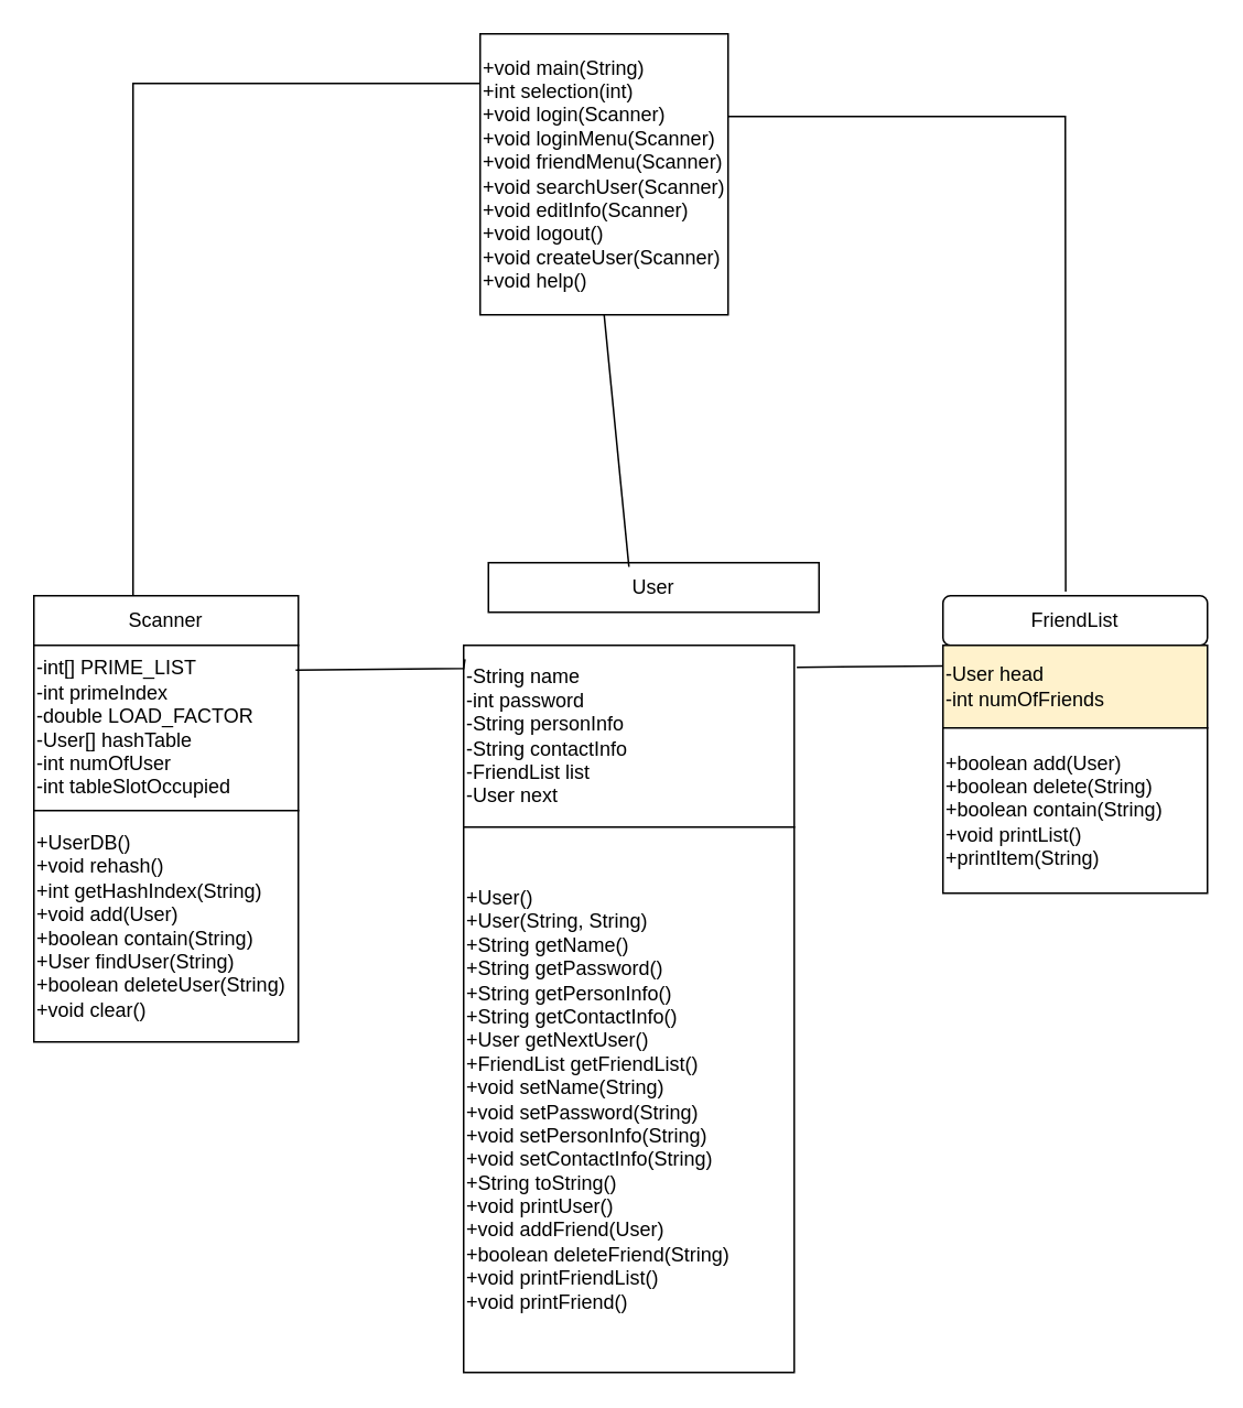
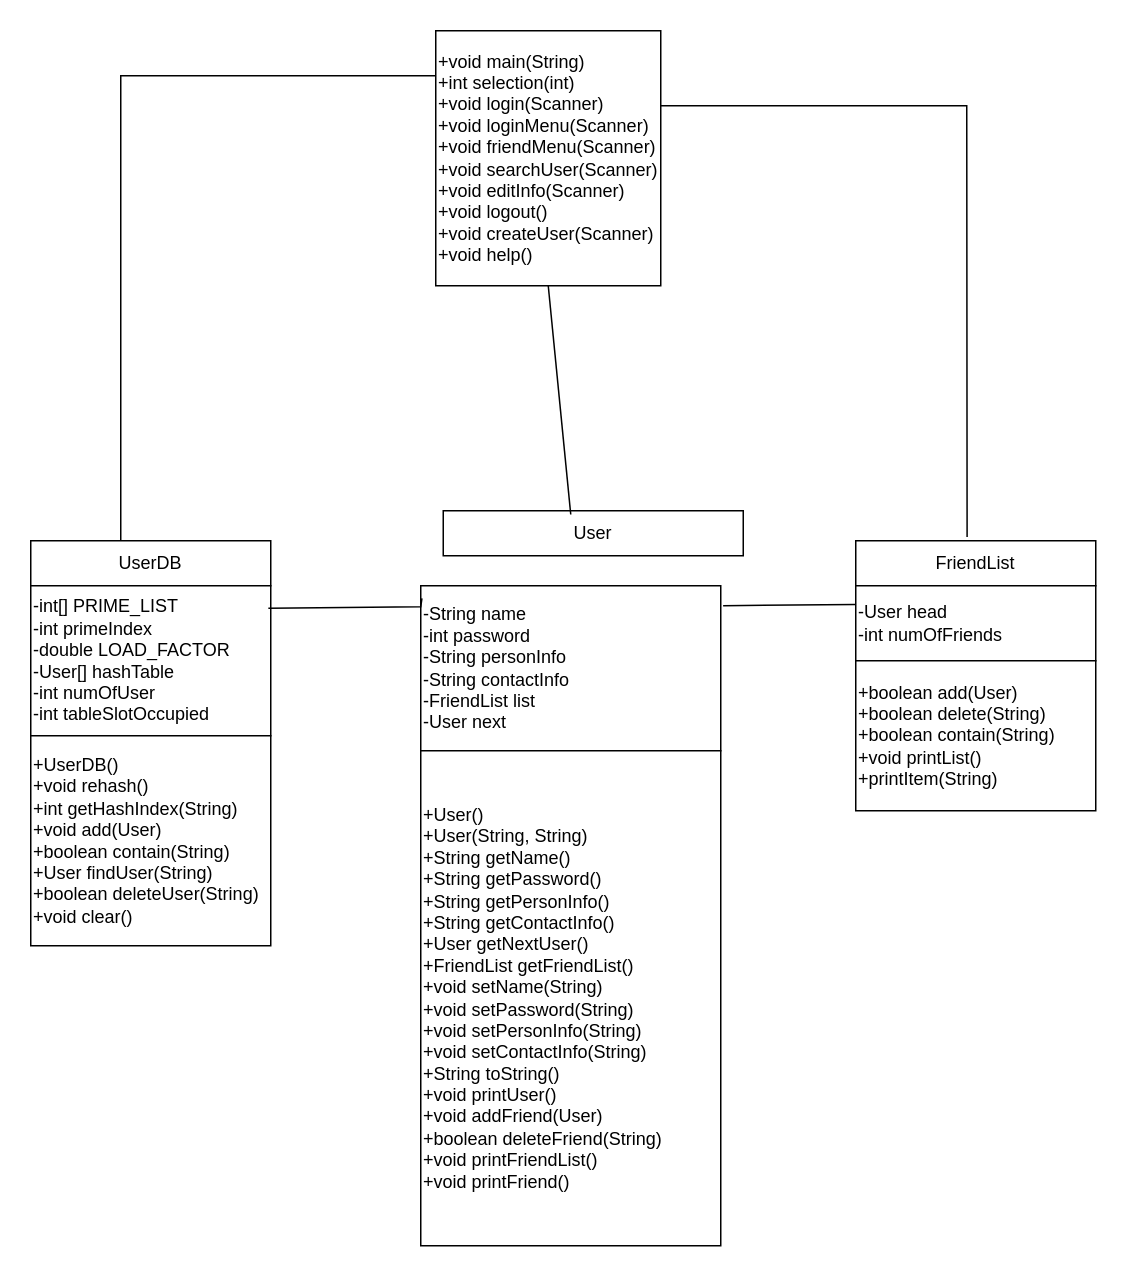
  <mxCell id="0" />
  <mxCell id="1" parent="0" />
  <mxCell id="2" value="+void main(String)&lt;div&gt;+int selection(int)&lt;/div&gt;&lt;div&gt;+void login(Scanner)&lt;/div&gt;&lt;div&gt;+void loginMenu(Scanner)&lt;/div&gt;&lt;div&gt;+void friendMenu(Scanner)&lt;/div&gt;&lt;div&gt;+void searchUser(Scanner)&lt;/div&gt;&lt;div&gt;+void editInfo(Scanner)&lt;/div&gt;&lt;div&gt;+void logout()&lt;/div&gt;&lt;div&gt;+void createUser(Scanner)&lt;/div&gt;&lt;div&gt;+void help()&lt;/div&gt;" style="rounded=0;whiteSpace=wrap;html=1;align=left;" parent="1" vertex="1"><mxGeometry x="290" y="20" width="150" height="170" as="geometry" /></mxCell>
  <mxCell id="3" value="User" style="rounded=0;whiteSpace=wrap;html=1;" parent="1" vertex="1"><mxGeometry x="295" y="340" width="200" height="30" as="geometry" /></mxCell>
  <mxCell id="4" value="-String name&lt;div&gt;-int password&lt;/div&gt;&lt;div&gt;-String personInfo&lt;/div&gt;&lt;div&gt;-String contactInfo&lt;/div&gt;&lt;div&gt;-FriendList list&lt;/div&gt;&lt;div&gt;-User next&lt;/div&gt;" style="rounded=0;whiteSpace=wrap;html=1;align=left;" parent="1" vertex="1"><mxGeometry x="280" y="390" width="200" height="110" as="geometry" /></mxCell>
  <mxCell id="5" value="&lt;div&gt;+User()&lt;/div&gt;&lt;div&gt;+User(String, String)&lt;/div&gt;+String getName()&lt;div&gt;+String getPassword()&lt;/div&gt;&lt;div&gt;+String getPersonInfo()&lt;/div&gt;&lt;div&gt;+String getContactInfo()&lt;/div&gt;&lt;div&gt;+User getNextUser()&lt;/div&gt;&lt;div&gt;+FriendList getFriendList()&lt;/div&gt;&lt;div&gt;+void setName(String)&lt;/div&gt;&lt;div&gt;+void setPassword(String)&lt;/div&gt;&lt;div&gt;+void setPersonInfo(String)&lt;/div&gt;&lt;div&gt;+void setContactInfo(String)&lt;/div&gt;&lt;div&gt;+String toString()&lt;/div&gt;&lt;div&gt;+void printUser()&lt;/div&gt;&lt;div&gt;+void addFriend(User)&lt;/div&gt;&lt;div&gt;+boolean deleteFriend(String)&lt;/div&gt;&lt;div&gt;+void printFriendList()&lt;/div&gt;&lt;div&gt;+void printFriend()&lt;/div&gt;" style="rounded=0;whiteSpace=wrap;html=1;align=left;" parent="1" vertex="1"><mxGeometry x="280" y="500" width="200" height="330" as="geometry" /></mxCell>
- <mxCell id="6" value="FriendList" style="whiteSpace=wrap;html=1;rounded=1;" vertex="1" parent="1"><mxGeometry x="570" y="360" width="160" height="30" as="geometry" /></mxCell>
- <mxCell id="7" value="-User head&lt;div&gt;-int numOfFriends&lt;/div&gt;" style="rounded=0;whiteSpace=wrap;html=1;align=left;fillColor=#fff2cc;" vertex="1" parent="1"><mxGeometry x="570" y="390" width="160" height="50" as="geometry" /></mxCell>
+ <mxCell id="6" value="FriendList" style="rounded=0;whiteSpace=wrap;html=1;" vertex="1" parent="1"><mxGeometry x="570" y="360" width="160" height="30" as="geometry" /></mxCell>
+ <mxCell id="7" value="-User head&lt;div&gt;-int numOfFriends&lt;/div&gt;" style="rounded=0;whiteSpace=wrap;html=1;align=left;" vertex="1" parent="1"><mxGeometry x="570" y="390" width="160" height="50" as="geometry" /></mxCell>
  <mxCell id="8" value="+boolean add(User)&lt;div&gt;+boolean delete(String)&lt;/div&gt;&lt;div style=&quot;&quot;&gt;+boolean contain(String)&lt;/div&gt;&lt;div style=&quot;&quot;&gt;+void printList()&lt;/div&gt;&lt;div style=&quot;&quot;&gt;+printItem(String)&lt;/div&gt;" style="rounded=0;whiteSpace=wrap;html=1;align=left;" vertex="1" parent="1"><mxGeometry x="570" y="440" width="160" height="100" as="geometry" /></mxCell>
- <mxCell id="9" value="Scanner" style="rounded=0;whiteSpace=wrap;html=1;" vertex="1" parent="1"><mxGeometry x="20" y="360" width="160" height="30" as="geometry" /></mxCell>
+ <mxCell id="9" value="UserDB" style="rounded=0;whiteSpace=wrap;html=1;" vertex="1" parent="1"><mxGeometry x="20" y="360" width="160" height="30" as="geometry" /></mxCell>
  <mxCell id="10" value="-int[] PRIME_LIST&lt;div&gt;-int primeIndex&lt;/div&gt;&lt;div&gt;-double LOAD_FACTOR&lt;/div&gt;&lt;div&gt;-User[] hashTable&lt;/div&gt;&lt;div&gt;-int numOfUser&lt;/div&gt;&lt;div&gt;-int tableSlotOccupied&lt;/div&gt;" style="rounded=0;whiteSpace=wrap;html=1;align=left;" vertex="1" parent="1"><mxGeometry x="20" y="390" width="160" height="100" as="geometry" /></mxCell>
  <mxCell id="11" value="+UserDB()&lt;div&gt;+void rehash()&lt;/div&gt;&lt;div&gt;+int getHashIndex(String)&lt;/div&gt;&lt;div&gt;+void add(User)&lt;/div&gt;&lt;div&gt;+boolean contain(String)&lt;/div&gt;&lt;div&gt;+User findUser(String)&lt;/div&gt;&lt;div&gt;+boolean deleteUser(String)&lt;/div&gt;&lt;div&gt;+void clear()&lt;/div&gt;" style="rounded=0;whiteSpace=wrap;html=1;align=left;" vertex="1" parent="1"><mxGeometry x="20" y="490" width="160" height="140" as="geometry" /></mxCell>
  <mxCell id="12" value="" style="endArrow=none;html=1;rounded=0;exitX=0.99;exitY=0.15;exitDx=0;exitDy=0;exitPerimeter=0;entryX=0.004;entryY=0.076;entryDx=0;entryDy=0;entryPerimeter=0;" edge="1" parent="1" source="10" target="4"><mxGeometry width="50" height="50" relative="1" as="geometry"><mxPoint x="220" y="360" as="sourcePoint" /><mxPoint x="350" y="200" as="targetPoint" /><Array as="points"><mxPoint x="280" y="404" /></Array></mxGeometry></mxCell>
  <mxCell id="13" value="" style="endArrow=none;html=1;rounded=0;entryX=0;entryY=0.25;entryDx=0;entryDy=0;exitX=1.008;exitY=0.121;exitDx=0;exitDy=0;exitPerimeter=0;" edge="1" parent="1" source="4" target="7"><mxGeometry width="50" height="50" relative="1" as="geometry"><mxPoint x="290" y="450" as="sourcePoint" /><mxPoint x="340" y="400" as="targetPoint" /><Array as="points" /></mxGeometry></mxCell>
  <mxCell id="14" value="" style="endArrow=none;html=1;rounded=0;exitX=0.375;exitY=0;exitDx=0;exitDy=0;exitPerimeter=0;" edge="1" parent="1" source="9"><mxGeometry width="50" height="50" relative="1" as="geometry"><mxPoint x="80" y="50" as="sourcePoint" /><mxPoint x="290" y="50" as="targetPoint" /><Array as="points"><mxPoint x="80" y="50" /></Array></mxGeometry></mxCell>
  <mxCell id="15" value="" style="endArrow=none;html=1;rounded=0;entryX=0.464;entryY=-0.083;entryDx=0;entryDy=0;entryPerimeter=0;" edge="1" parent="1" target="6"><mxGeometry width="50" height="50" relative="1" as="geometry"><mxPoint x="440" y="70" as="sourcePoint" /><mxPoint x="490" y="20" as="targetPoint" /><Array as="points"><mxPoint x="644" y="70" /></Array></mxGeometry></mxCell>
  <mxCell id="16" value="" style="endArrow=none;html=1;rounded=0;entryX=0.5;entryY=1;entryDx=0;entryDy=0;exitX=0.425;exitY=0.083;exitDx=0;exitDy=0;exitPerimeter=0;" edge="1" parent="1" source="3" target="2"><mxGeometry width="50" height="50" relative="1" as="geometry"><mxPoint x="290" y="280" as="sourcePoint" /><mxPoint x="340" y="230" as="targetPoint" /></mxGeometry></mxCell>
